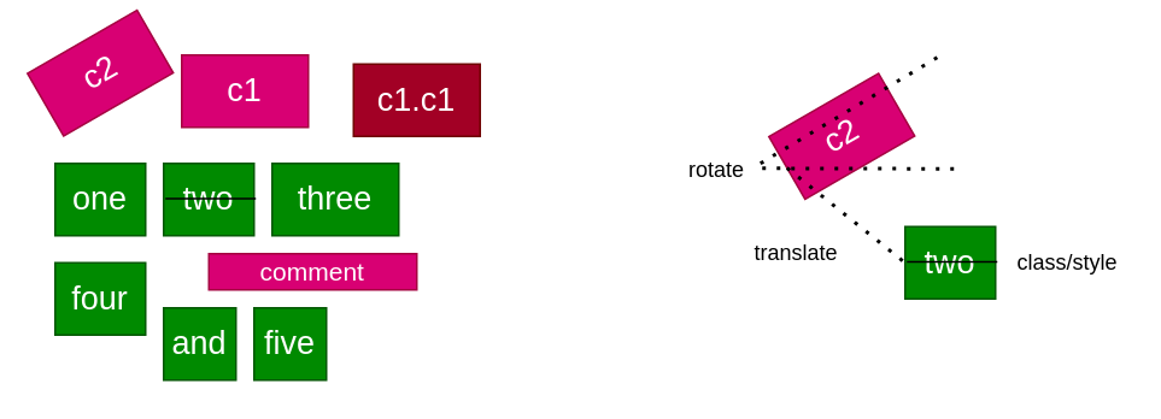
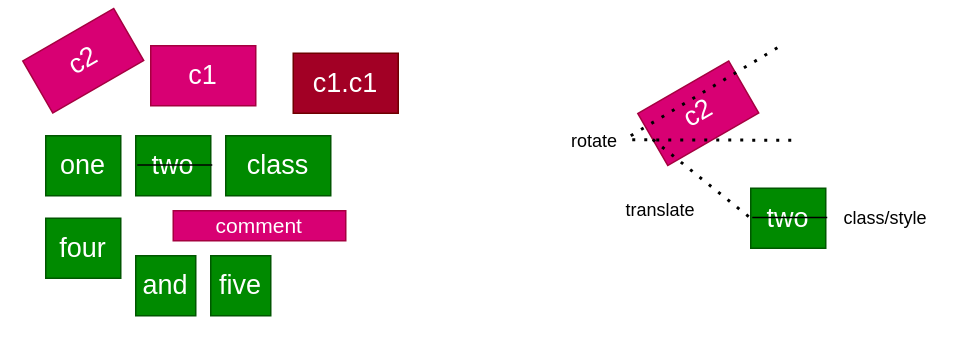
  <mxCell id="0" />
  <mxCell id="1" parent="0" />
  <mxCell id="2" value="one" style="rounded=0;whiteSpace=wrap;html=1;fontSize=18;fillColor=#008a00;fontColor=#ffffff;strokeColor=#005700;" vertex="1" parent="1"><mxGeometry x="30" y="90" width="50" height="40" as="geometry" /></mxCell>
  <mxCell id="3" value="two" style="rounded=0;whiteSpace=wrap;html=1;fontSize=18;fillColor=#008a00;fontColor=#ffffff;strokeColor=#005700;" vertex="1" parent="1"><mxGeometry x="90" y="90" width="50" height="40" as="geometry" /></mxCell>
- <mxCell id="4" value="three" style="rounded=0;whiteSpace=wrap;html=1;fontSize=18;fillColor=#008a00;fontColor=#ffffff;strokeColor=#005700;" vertex="1" parent="1"><mxGeometry x="150" y="90" width="70" height="40" as="geometry" /></mxCell>
+ <mxCell id="4" value="class" style="rounded=0;whiteSpace=wrap;html=1;fontSize=18;fillColor=#008a00;fontColor=#ffffff;strokeColor=#005700;" vertex="1" parent="1"><mxGeometry x="150" y="90" width="70" height="40" as="geometry" /></mxCell>
  <mxCell id="5" value="four" style="rounded=0;whiteSpace=wrap;html=1;fontSize=18;fillColor=#008a00;fontColor=#ffffff;strokeColor=#005700;" vertex="1" parent="1"><mxGeometry x="30" y="145" width="50" height="40" as="geometry" /></mxCell>
  <mxCell id="6" value="and" style="rounded=0;whiteSpace=wrap;html=1;fontSize=18;fillColor=#008a00;fontColor=#ffffff;strokeColor=#005700;" vertex="1" parent="1"><mxGeometry x="90" y="170" width="40" height="40" as="geometry" /></mxCell>
  <mxCell id="7" value="five" style="rounded=0;whiteSpace=wrap;html=1;fontSize=18;fillColor=#008a00;fontColor=#ffffff;strokeColor=#005700;" vertex="1" parent="1"><mxGeometry x="140" y="170" width="40" height="40" as="geometry" /></mxCell>
  <mxCell id="8" value="c1" style="rounded=0;whiteSpace=wrap;html=1;fontSize=18;fillColor=#d80073;fontColor=#ffffff;strokeColor=#A50040;" vertex="1" parent="1"><mxGeometry x="100" y="30" width="70" height="40" as="geometry" /></mxCell>
  <mxCell id="9" value="c1.c1" style="rounded=0;whiteSpace=wrap;html=1;fontSize=18;fillColor=#a20025;fontColor=#ffffff;strokeColor=#6F0000;" vertex="1" parent="1"><mxGeometry x="195" y="35" width="70" height="40" as="geometry" /></mxCell>
  <mxCell id="10" value="c2" style="rounded=0;whiteSpace=wrap;html=1;fontSize=18;rotation=-30;fillColor=#d80073;fontColor=#ffffff;strokeColor=#A50040;" vertex="1" parent="1"><mxGeometry x="20" y="20" width="70" height="40" as="geometry" /></mxCell>
  <mxCell id="11" value="" style="endArrow=none;html=1;rounded=0;fontSize=18;" edge="1" parent="1"><mxGeometry width="50" height="50" relative="1" as="geometry"><mxPoint x="91" y="109.5" as="sourcePoint" /><mxPoint x="141" y="109.5" as="targetPoint" /></mxGeometry></mxCell>
  <mxCell id="12" value="comment" style="rounded=0;whiteSpace=wrap;html=1;fontSize=14;fillColor=#d80073;fontColor=#ffffff;strokeColor=#A50040;" vertex="1" parent="1"><mxGeometry x="115" y="140" width="115" height="20" as="geometry" /></mxCell>
  <mxCell id="13" value="two" style="rounded=0;whiteSpace=wrap;html=1;fontSize=18;fillColor=#008a00;fontColor=#ffffff;strokeColor=#005700;" vertex="1" parent="1"><mxGeometry x="500" y="125" width="50" height="40" as="geometry" /></mxCell>
  <mxCell id="14" value="c2" style="rounded=0;whiteSpace=wrap;html=1;fontSize=18;rotation=-30;fillColor=#d80073;fontColor=#ffffff;strokeColor=#A50040;" vertex="1" parent="1"><mxGeometry x="430" y="55" width="70" height="40" as="geometry" /></mxCell>
  <mxCell id="15" value="" style="endArrow=none;html=1;rounded=0;fontSize=18;" edge="1" parent="1"><mxGeometry width="50" height="50" relative="1" as="geometry"><mxPoint x="501" y="144.5" as="sourcePoint" /><mxPoint x="551" y="144.5" as="targetPoint" /></mxGeometry></mxCell>
  <mxCell id="16" value="" style="endArrow=none;dashed=1;html=1;dashPattern=1 3;strokeWidth=2;rounded=0;fontSize=14;entryX=0;entryY=0.5;entryDx=0;entryDy=0;exitX=0;exitY=0.5;exitDx=0;exitDy=0;" edge="1" parent="1" source="14" target="13"><mxGeometry width="50" height="50" relative="1" as="geometry"><mxPoint x="350" y="200" as="sourcePoint" /><mxPoint x="400" y="150" as="targetPoint" /></mxGeometry></mxCell>
  <mxCell id="17" value="translate" style="text;html=1;strokeColor=none;fillColor=none;align=center;verticalAlign=middle;whiteSpace=wrap;rounded=0;fontSize=12;" vertex="1" parent="1"><mxGeometry x="410" y="130" width="60" height="20" as="geometry" /></mxCell>
  <mxCell id="18" value="rotate" style="text;html=1;strokeColor=none;fillColor=none;align=center;verticalAlign=middle;whiteSpace=wrap;rounded=0;fontSize=12;" vertex="1" parent="1"><mxGeometry x="371" y="84" width="50" height="20" as="geometry" /></mxCell>
  <mxCell id="19" value="" style="endArrow=none;dashed=1;html=1;dashPattern=1 3;strokeWidth=2;rounded=0;fontSize=12;" edge="1" parent="1"><mxGeometry width="50" height="50" relative="1" as="geometry"><mxPoint x="421" y="92.71" as="sourcePoint" /><mxPoint x="530" y="93" as="targetPoint" /></mxGeometry></mxCell>
  <mxCell id="20" value="" style="endArrow=none;dashed=1;html=1;dashPattern=1 3;strokeWidth=2;rounded=0;fontSize=12;" edge="1" parent="1"><mxGeometry width="50" height="50" relative="1" as="geometry"><mxPoint x="420" y="90" as="sourcePoint" /><mxPoint x="520" y="30" as="targetPoint" /></mxGeometry></mxCell>
  <mxCell id="21" value="class/style" style="text;html=1;strokeColor=none;fillColor=none;align=center;verticalAlign=middle;whiteSpace=wrap;rounded=0;fontSize=12;" vertex="1" parent="1"><mxGeometry x="560" y="135" width="60" height="20" as="geometry" /></mxCell>
